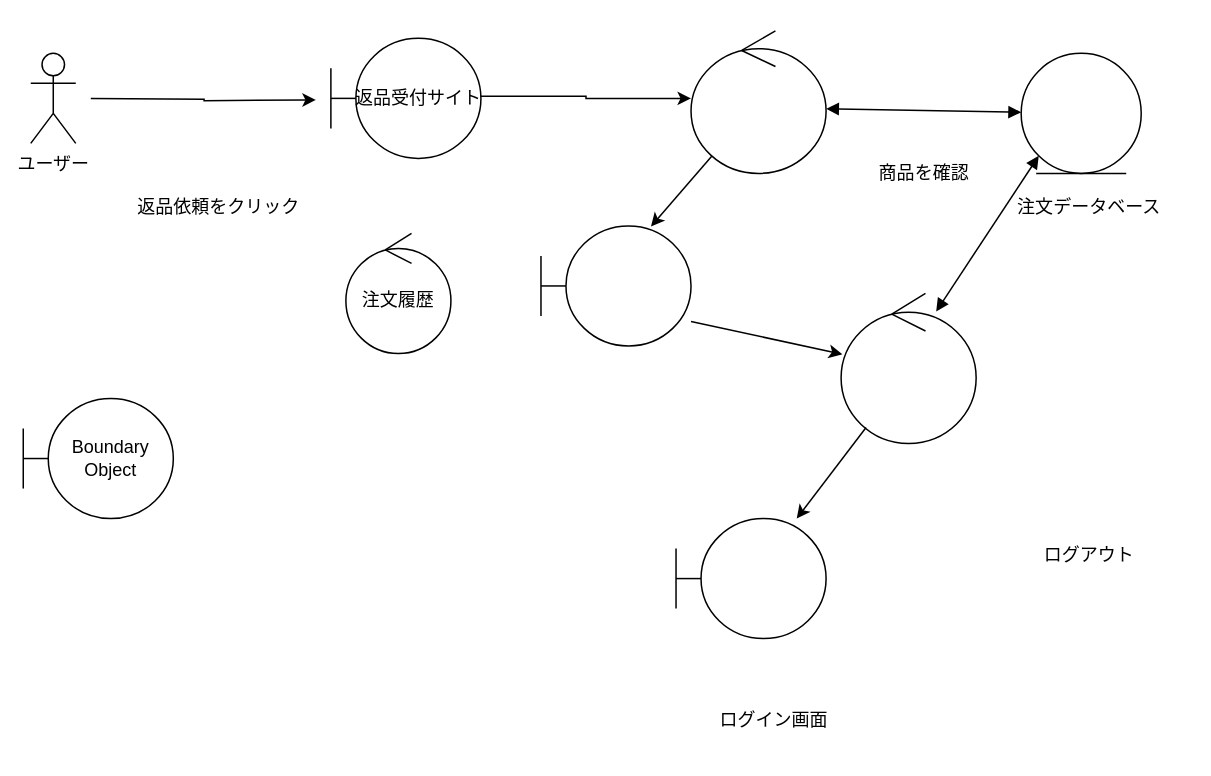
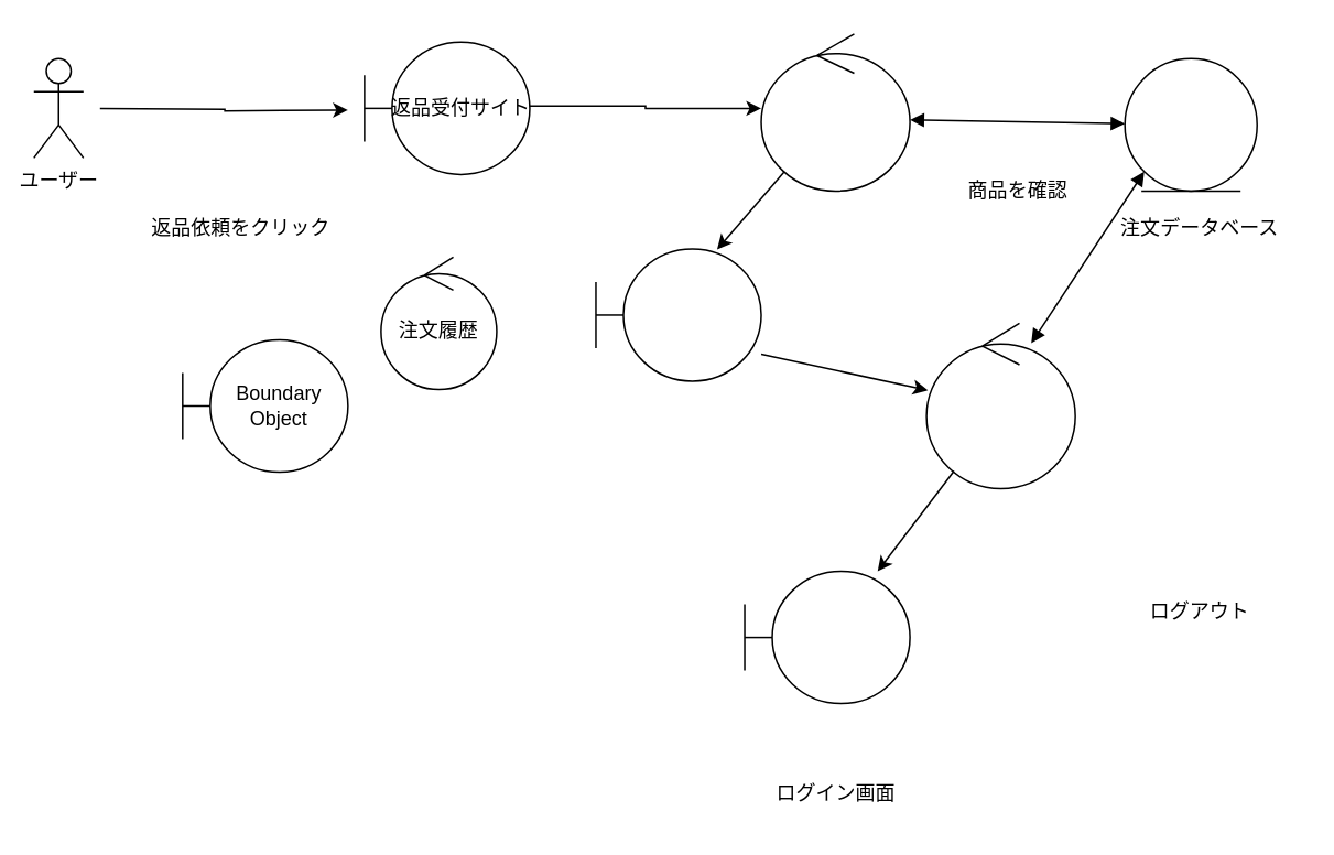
  <mxCell id="0" />
  <mxCell id="1" parent="0" />
  <mxCell id="2" style="edgeStyle=orthogonalEdgeStyle;rounded=0;orthogonalLoop=1;html=1;entryX=0;entryY=0.474;entryDx=0;entryDy=0;entryPerimeter=0;exitX=0.983;exitY=0.483;exitDx=0;exitDy=0;exitPerimeter=0;" parent="1" source="4" target="6" edge="1"><mxGeometry relative="1" as="geometry"><mxPoint x="360" y="65" as="sourcePoint" /><mxPoint x="420" y="65" as="targetPoint" /></mxGeometry></mxCell>
  <mxCell id="3" value="ユーザー" style="shape=umlActor;verticalLabelPosition=bottom;verticalAlign=top;html=1;" parent="1" vertex="1"><mxGeometry x="20" y="35" width="30" height="60" as="geometry" /></mxCell>
  <mxCell id="4" value="&lt;span style=&quot;color: rgb(0, 0, 0); text-wrap-mode: nowrap;&quot;&gt;返品受付サイト&lt;/span&gt;" style="shape=umlBoundary;whiteSpace=wrap;html=1;" parent="1" vertex="1"><mxGeometry x="220" y="25" width="100" height="80" as="geometry" /></mxCell>
  <mxCell id="5" style="edgeStyle=none;html=1;entryX=0.733;entryY=0.004;entryDx=0;entryDy=0;entryPerimeter=0;" parent="1" source="6" target="9" edge="1"><mxGeometry relative="1" as="geometry"><mxPoint x="430" y="175" as="targetPoint" /></mxGeometry></mxCell>
  <mxCell id="6" value="" style="ellipse;shape=umlControl;whiteSpace=wrap;html=1;" parent="1" vertex="1"><mxGeometry x="460" y="20" width="90" height="95" as="geometry" /></mxCell>
  <mxCell id="7" value="" style="endArrow=block;startArrow=block;endFill=1;startFill=1;html=1;exitX=1;exitY=0.547;exitDx=0;exitDy=0;exitPerimeter=0;" parent="1" source="6" target="8" edge="1"><mxGeometry width="160" relative="1" as="geometry"><mxPoint x="500" y="185" as="sourcePoint" /><mxPoint x="780" y="105" as="targetPoint" /></mxGeometry></mxCell>
  <mxCell id="8" value="" style="ellipse;shape=umlEntity;whiteSpace=wrap;html=1;" parent="1" vertex="1"><mxGeometry x="680" y="35" width="80" height="80" as="geometry" /></mxCell>
  <mxCell id="9" value="" style="shape=umlBoundary;whiteSpace=wrap;html=1;" parent="1" vertex="1"><mxGeometry x="360" y="150" width="100" height="80" as="geometry" /></mxCell>
  <mxCell id="10" style="edgeStyle=orthogonalEdgeStyle;rounded=0;orthogonalLoop=1;html=1;" parent="1" edge="1"><mxGeometry relative="1" as="geometry"><mxPoint x="60" y="65" as="sourcePoint" /><mxPoint x="210" y="66" as="targetPoint" /></mxGeometry></mxCell>
  <mxCell id="11" value="" style="ellipse;shape=umlControl;whiteSpace=wrap;html=1;" parent="1" vertex="1"><mxGeometry x="560" y="195" width="90" height="100" as="geometry" /></mxCell>
  <mxCell id="12" style="edgeStyle=none;html=1;exitX=1;exitY=0.796;exitDx=0;exitDy=0;exitPerimeter=0;" parent="1" source="9" target="11" edge="1"><mxGeometry relative="1" as="geometry"><mxPoint x="440" y="185" as="targetPoint" /><mxPoint x="488" y="116" as="sourcePoint" /></mxGeometry></mxCell>
  <mxCell id="13" value="ログアウト" style="text;html=1;align=center;verticalAlign=middle;resizable=0;points=[];autosize=1;strokeColor=none;fillColor=none;" parent="1" vertex="1"><mxGeometry x="685" y="355" width="80" height="30" as="geometry" /></mxCell>
  <mxCell id="14" value="" style="endArrow=block;startArrow=block;endFill=1;startFill=1;html=1;exitX=0.704;exitY=0.12;exitDx=0;exitDy=0;exitPerimeter=0;entryX=0;entryY=1;entryDx=0;entryDy=0;" parent="1" source="11" target="8" edge="1"><mxGeometry width="160" relative="1" as="geometry"><mxPoint x="560" y="82" as="sourcePoint" /><mxPoint x="770" y="165" as="targetPoint" /><Array as="points" /></mxGeometry></mxCell>
  <mxCell id="15" style="edgeStyle=none;html=1;exitX=0.185;exitY=0.893;exitDx=0;exitDy=0;exitPerimeter=0;" parent="1" source="11" target="17" edge="1"><mxGeometry relative="1" as="geometry"><mxPoint x="505.34" y="425" as="targetPoint" /><mxPoint x="460" y="259" as="sourcePoint" /></mxGeometry></mxCell>
- <mxCell id="16" value="ログイン画面" style="text;html=1;align=center;verticalAlign=middle;resizable=0;points=[];autosize=1;strokeColor=none;fillColor=none;" parent="1" vertex="1"><mxGeometry x="465" y="465" width="100" height="30" as="geometry" /></mxCell>
+ <mxCell id="16" value="ログイン画面" style="text;html=1;align=center;verticalAlign=middle;resizable=0;points=[];autosize=1;strokeColor=none;fillColor=none;" parent="1" vertex="1"><mxGeometry x="455" y="465" width="100" height="30" as="geometry" /></mxCell>
  <mxCell id="17" value="" style="shape=umlBoundary;whiteSpace=wrap;html=1;" parent="1" vertex="1"><mxGeometry x="450" y="345" width="100" height="80" as="geometry" /></mxCell>
  <mxCell id="18" value="注文データベース" style="text;html=1;align=center;verticalAlign=middle;resizable=0;points=[];autosize=1;strokeColor=none;fillColor=none;" parent="1" vertex="1"><mxGeometry x="665" y="123" width="120" height="30" as="geometry" /></mxCell>
  <mxCell id="19" value="返品依頼をクリック" style="text;html=1;align=center;verticalAlign=middle;resizable=0;points=[];autosize=1;strokeColor=none;fillColor=none;" parent="1" vertex="1"><mxGeometry x="80" y="123" width="130" height="30" as="geometry" /></mxCell>
  <mxCell id="20" value="商品を確認" style="text;html=1;align=center;verticalAlign=middle;resizable=0;points=[];autosize=1;strokeColor=none;fillColor=none;" parent="1" vertex="1"><mxGeometry x="575" y="100" width="80" height="30" as="geometry" /></mxCell>
  <mxCell id="21" value="&lt;span style=&quot;color: rgb(0, 0, 0); text-wrap-mode: nowrap;&quot;&gt;注文履歴&lt;/span&gt;" style="ellipse;shape=umlControl;whiteSpace=wrap;html=1;" parent="1" vertex="1"><mxGeometry x="230" y="155" width="70" height="80" as="geometry" /></mxCell>
- <mxCell id="22" value="Boundary Object" style="shape=umlBoundary;whiteSpace=wrap;html=1;" parent="1" vertex="1"><mxGeometry x="15" y="265" width="100" height="80" as="geometry" /></mxCell>
+ <mxCell id="22" value="Boundary Object" style="shape=umlBoundary;whiteSpace=wrap;html=1;" parent="1" vertex="1"><mxGeometry x="110" y="205" width="100" height="80" as="geometry" /></mxCell>
